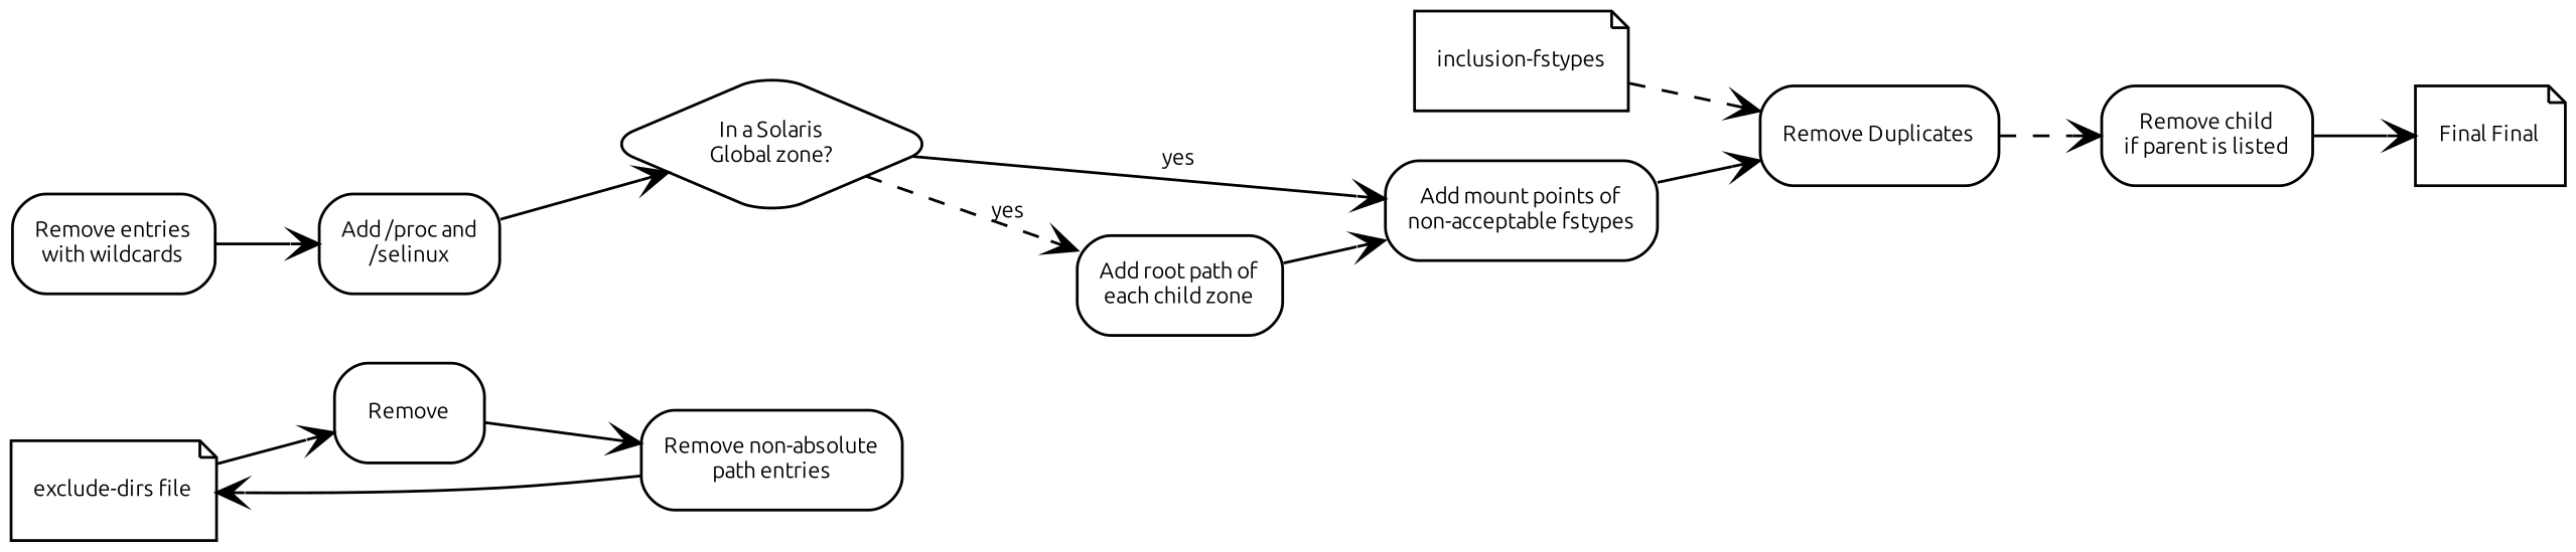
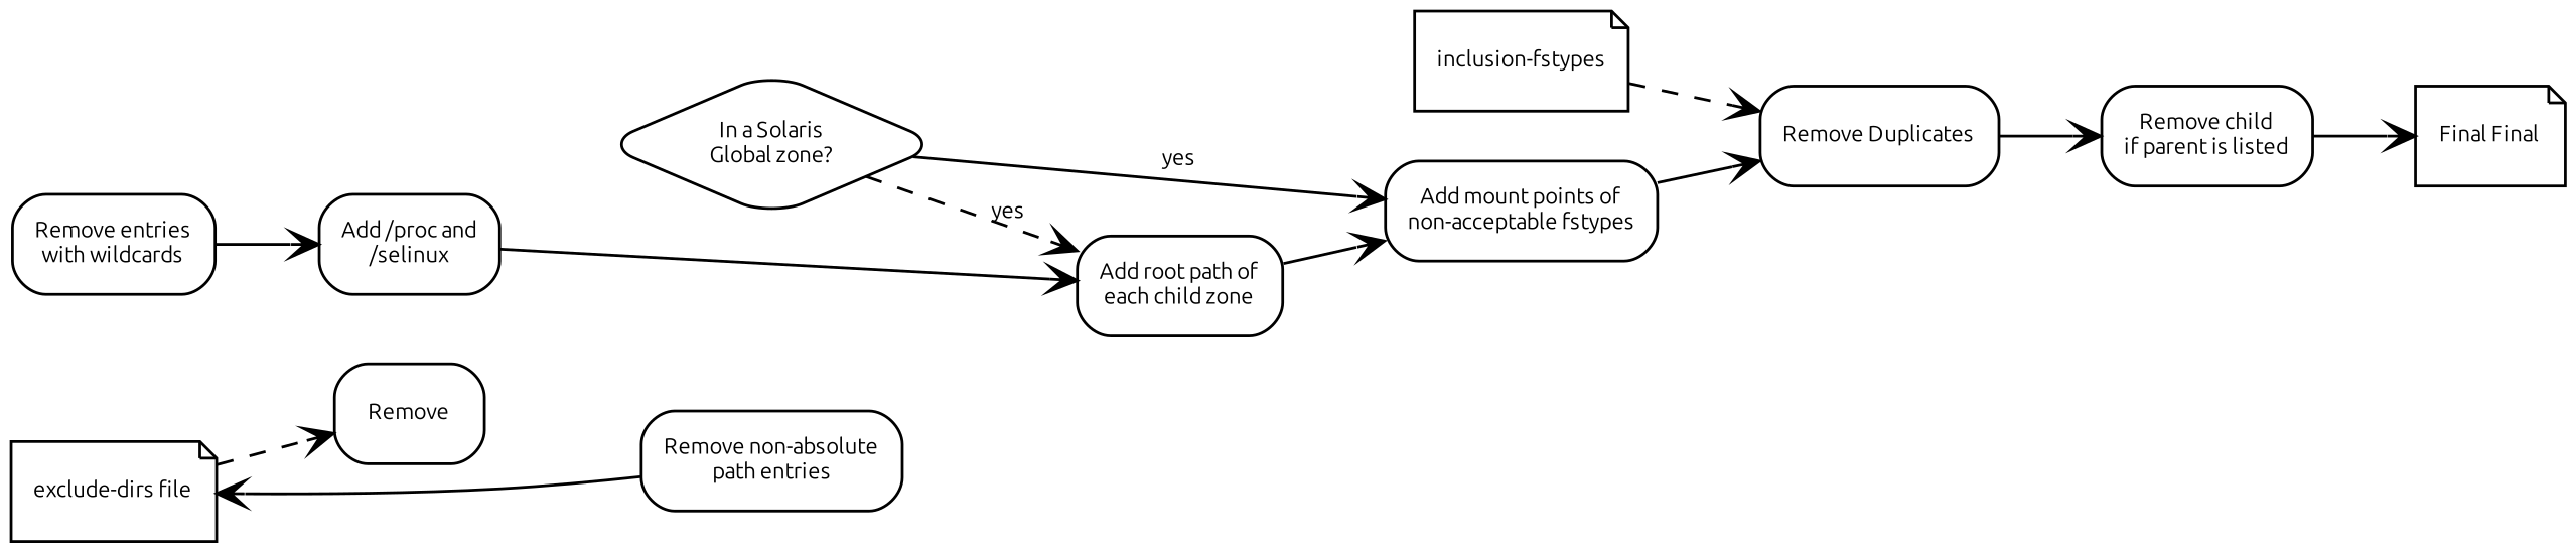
  digraph {
    fontname=Ubuntu
    fontsize="8pt"
    labelloc=t
    rankdir=LR
    node [fontname=Ubuntu fontsize=8 shape=box style=rounded]
    edge [arrowhead=ovee fontname=Ubuntu fontsize=8]
    "exclude-dirs file" [shape=note]
    n2 [label=Remove]
    "Remove non-absolute\npath entries"
    "inclusion-fstypes" [shape=note]
    "Remove Duplicates"
    "Add mount points of\nnon-acceptable fstypes"
    n7 [label="Final Final" shape=note]
    "In a Solaris\nGlobal zone?" [shape=diamond]
    "Add root path of\neach child zone"
    "Remove entries\nwith wildcards"
    "Add /proc and\n/selinux"
    "Remove child\nif parent is listed"
-   "exclude-dirs file" -> n2 [style=solid]
-   n2 -> "Remove non-absolute\npath entries"
+   "exclude-dirs file" -> n2 [style=dashed]
    "Remove non-absolute\npath entries" -> "exclude-dirs file"
    "inclusion-fstypes" -> "Remove Duplicates" [style=dashed]
-   "Remove Duplicates" -> "Remove child\nif parent is listed" [style=dashed]
+   "Remove Duplicates" -> "Remove child\nif parent is listed"
    "Add mount points of\nnon-acceptable fstypes" -> "Remove Duplicates"
    "In a Solaris\nGlobal zone?" -> "Add mount points of\nnon-acceptable fstypes" [label=yes]
    "In a Solaris\nGlobal zone?" -> "Add root path of\neach child zone" [label=yes style=dashed]
    "Add root path of\neach child zone" -> "Add mount points of\nnon-acceptable fstypes"
    "Remove entries\nwith wildcards" -> "Add /proc and\n/selinux"
-   "Add /proc and\n/selinux" -> "In a Solaris\nGlobal zone?"
+   "Add /proc and\n/selinux" -> "Add root path of\neach child zone"
    "Remove child\nif parent is listed" -> n7
  }
